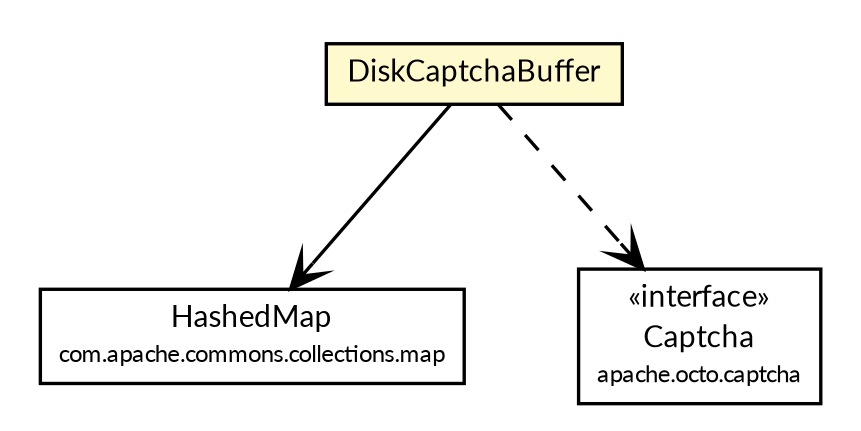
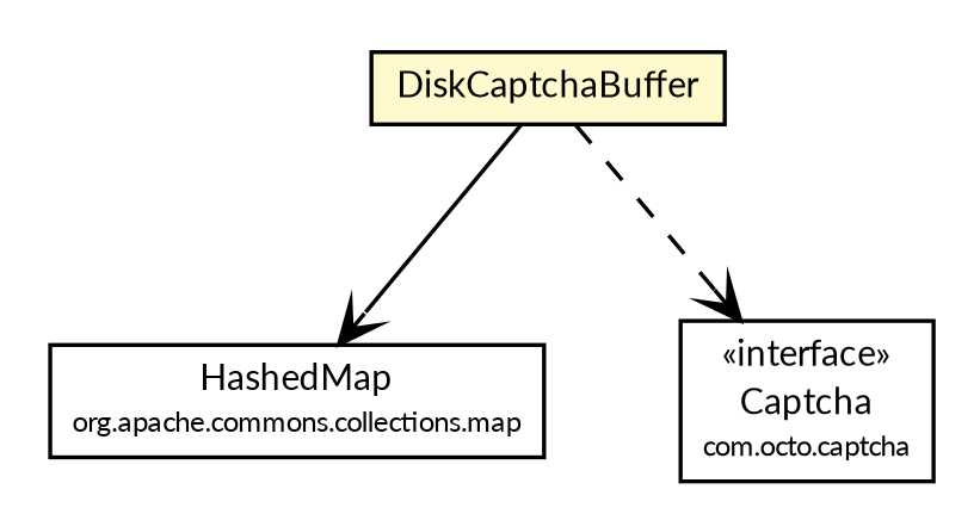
  digraph {
    fontname=Lato
    node [fontcolor=black fontname=Lato fontsize=9.0 shape=plaintext]
    edge [arrowhead=open color=black fontcolor=black fontname=Lato fontsize=10.0 headport=p labelfontname=arial labelfontsize=10 tailport=p]
    n1 [label=<<table border="0" cellborder="1" cellspacing="0" cellpadding="2" port="p" bgcolor="lemonChiffon" href="./DiskCaptchaBuffer.html"> 		<tr><td><table border="0" cellspacing="0" cellpadding="1"> 			<tr><td> DiskCaptchaBuffer </td></tr> 		</table></td></tr> 		</table>>]
-   n2 [label=<<table border="0" cellborder="1" cellspacing="0" cellpadding="2" port="p" href="http://java.sun.com/j2se/1.4.2/docs/api/org/apache/commons/collections/map/HashedMap.html"> 		<tr><td><table border="0" cellspacing="0" cellpadding="1"> 			<tr><td> HashedMap </td></tr> 			<tr><td><font point-size="7.0"> com.apache.commons.collections.map </font></td></tr> 		</table></td></tr> 		</table>>]
-   n3 [label=<<table border="0" cellborder="1" cellspacing="0" cellpadding="2" port="p" href="http://java.sun.com/j2se/1.4.2/docs/api/com/octo/captcha/Captcha.html"> 		<tr><td><table border="0" cellspacing="0" cellpadding="1"> 			<tr><td> &laquo;interface&raquo; </td></tr> 			<tr><td> Captcha </td></tr> 			<tr><td><font point-size="7.0"> apache.octo.captcha </font></td></tr> 		</table></td></tr> 		</table>>]
+   n2 [label=<<table border="0" cellborder="1" cellspacing="0" cellpadding="2" port="p" href="http://java.sun.com/j2se/1.4.2/docs/api/org/apache/commons/collections/map/HashedMap.html"> 		<tr><td><table border="0" cellspacing="0" cellpadding="1"> 			<tr><td> HashedMap </td></tr> 			<tr><td><font point-size="7.0"> org.apache.commons.collections.map </font></td></tr> 		</table></td></tr> 		</table>>]
+   n3 [label=<<table border="0" cellborder="1" cellspacing="0" cellpadding="2" port="p" href="http://java.sun.com/j2se/1.4.2/docs/api/com/octo/captcha/Captcha.html"> 		<tr><td><table border="0" cellspacing="0" cellpadding="1"> 			<tr><td> &laquo;interface&raquo; </td></tr> 			<tr><td> Captcha </td></tr> 			<tr><td><font point-size="7.0"> com.octo.captcha </font></td></tr> 		</table></td></tr> 		</table>>]
    n1 -> n2
    n1 -> n3 [style=dashed]
  }
